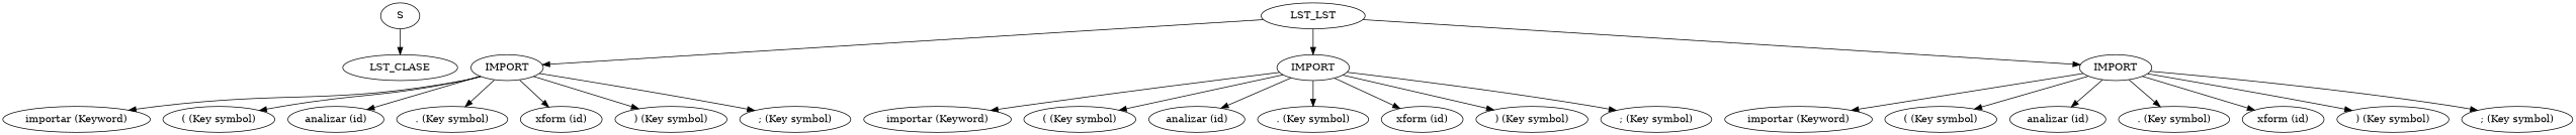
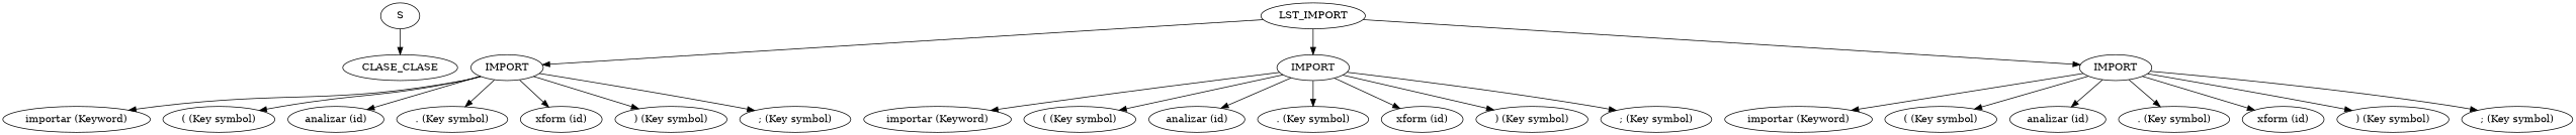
  digraph {
    n1 [label=S]
-   n2 [label=LST_CLASE]
-   n3 [label=LST_LST]
+   n2 [label=CLASE_CLASE]
+   n3 [label=LST_IMPORT]
    n4 [label=IMPORT]
    n5 [label=IMPORT]
    n6 [label=IMPORT]
    n7 [label="importar (Keyword)"]
    n8 [label="( (Key symbol)"]
    n9 [label="analizar (id)"]
    n10 [label=". (Key symbol)"]
    n11 [label="xform (id)"]
    n12 [label=") (Key symbol)"]
    n13 [label="; (Key symbol)"]
    n14 [label="importar (Keyword)"]
    n15 [label="( (Key symbol)"]
    n16 [label="analizar (id)"]
    n17 [label=". (Key symbol)"]
    n18 [label="xform (id)"]
    n19 [label=") (Key symbol)"]
    n20 [label="; (Key symbol)"]
    n21 [label="importar (Keyword)"]
    n22 [label="( (Key symbol)"]
    n23 [label="analizar (id)"]
    n24 [label=". (Key symbol)"]
    n25 [label="xform (id)"]
    n26 [label=") (Key symbol)"]
    n27 [label="; (Key symbol)"]
    n1 -> n2
    n3 -> n4
    n3 -> n5
    n3 -> n6
    n4 -> n7
    n4 -> n8
    n4 -> n9
    n4 -> n10
    n4 -> n11
    n4 -> n12
    n4 -> n13
    n5 -> n14
    n5 -> n15
    n5 -> n16
    n5 -> n17
    n5 -> n18
    n5 -> n19
    n5 -> n20
    n6 -> n21
    n6 -> n22
    n6 -> n23
    n6 -> n24
    n6 -> n25
    n6 -> n26
    n6 -> n27
  }
